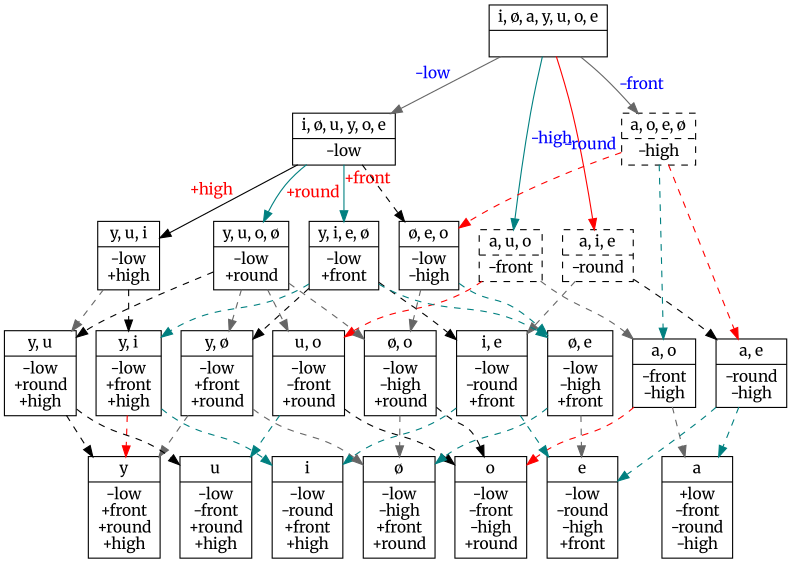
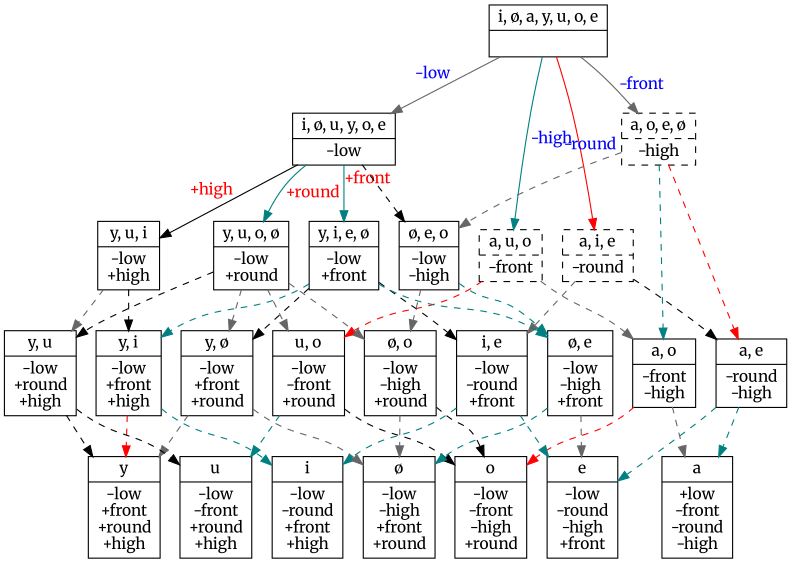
  digraph {
    fontname=Merriweather
    node [fontname=Merriweather shape=record]
    edge [color=gray40 fontname=Merriweather style=dashed]
    n1 [label="{<segs> i |<feats> -low\n-round\n+front\n+high }"]
    n2 [label="{<segs> y |<feats> -low\n+front\n+round\n+high }"]
    n3 [label="{<segs> u |<feats> -low\n-front\n+round\n+high }"]
    n4 [label="{<segs> e |<feats> -low\n-round\n-high\n+front }"]
    n5 [label="{<segs> ø |<feats> -low\n-high\n+front\n+round }"]
    n6 [label="{<segs> o |<feats> -low\n-front\n-high\n+round }"]
    n7 [label="{<segs> a |<feats> +low\n-front\n-round\n-high }"]
    n8 [label="{<segs> i, ø, a, y, u, o, e |<feats>  }"]
    n9 [label="{<segs> i, ø, u, y, o, e |<feats> -low }"]
    n10 [label="{<segs> a, u, o |<feats> -front }" style=dashed]
    n11 [label="{<segs> a, i, e |<feats> -round }" style=dashed]
    n12 [label="{<segs> a, o, e, ø |<feats> -high }" style=dashed]
    n13 [label="{<segs> y, i, e, ø |<feats> -low\n+front }"]
    n14 [label="{<segs> y, u, o, ø |<feats> -low\n+round }"]
    n15 [label="{<segs> y, u, i |<feats> -low\n+high }"]
    n16 [label="{<segs> ø, e, o |<feats> -low\n-high }"]
    n17 [label="{<segs> u, o |<feats> -low\n-front\n+round }"]
    n18 [label="{<segs> a, o |<feats> -front\n-high }"]
    n19 [label="{<segs> i, e |<feats> -low\n-round\n+front }"]
    n20 [label="{<segs> a, e |<feats> -round\n-high }"]
    n21 [label="{<segs> y, ø |<feats> -low\n+front\n+round }"]
    n22 [label="{<segs> y, i |<feats> -low\n+front\n+high }"]
    n23 [label="{<segs> ø, e |<feats> -low\n-high\n+front }"]
    n24 [label="{<segs> y, u |<feats> -low\n+round\n+high }"]
    n25 [label="{<segs> ø, o |<feats> -low\n-high\n+round }"]
    subgraph sub_1 {
      rank=same
      n1
      n2
      n3
      n4
      n5
      n6
      n7
    }
    n8 -> n9 [fontcolor=blue xlabel="-low" style=""]
    n8 -> n10 [color=teal fontcolor=blue label="-high" style=""]
    n8 -> n11 [color=red fontcolor=blue xlabel="-round" style=""]
    n8 -> n12 [fontcolor=blue label="-front" style=""]
    n9 -> n13 [color=teal fontcolor=red xlabel="+front" style=""]
    n9 -> n14 [color=teal fontcolor=red label="+round" style=""]
    n9 -> n15 [color=black fontcolor=red xlabel="+high" style=""]
    n9 -> n16 [color=black]
    n10 -> n17 [color=red]
    n10 -> n18
    n11 -> n19
    n11 -> n20 [color=black]
-   n12 -> n16 [color=red]
+   n12 -> n16
    n12 -> n18 [color=teal]
    n12 -> n20 [color=red]
    n13 -> n19 [color=black]
    n13 -> n21 [color=black]
    n13 -> n22 [color=teal]
    n13 -> n23 [color=teal]
    n14 -> n17
    n14 -> n21
    n14 -> n24 [color=black]
    n14 -> n25
    n15 -> n22 [color=black]
    n15 -> n24
    n16 -> n23 [color=teal]
    n16 -> n25
    n17 -> n3 [color=teal]
    n17 -> n6 [color=black]
    n18 -> n6 [color=red]
    n18 -> n7
    n19 -> n1 [color=teal]
    n19 -> n4 [color=teal]
    n20 -> n4 [color=teal]
    n20 -> n7 [color=teal]
    n21 -> n2
    n21 -> n5
    n22 -> n1 [color=teal]
    n22 -> n2 [color=red]
    n23 -> n4
    n23 -> n5 [color=teal]
    n24 -> n2 [color=black]
    n24 -> n3 [color=black]
    n25 -> n5
    n25 -> n6 [color=black]
  }
